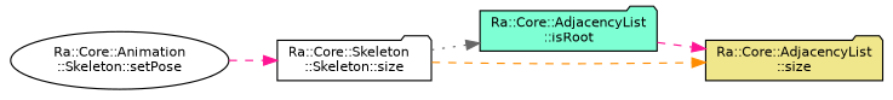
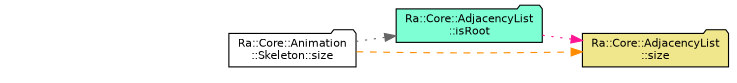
  digraph {
    rankdir=LR
    node [color=black fillcolor=white fontname=Helvetica fontsize=10 shape=folder style=filled]
    edge [color=deeppink fontname=Helvetica fontsize=10 labelfontname=Helvetica labelfontsize=10 style=dashed]
-   n1 [fontcolor=black height=0.2 label="Ra::Core::Animation\l::Skeleton::setPose" shape=ellipse width=0.4]
-   n2 [height=0.2 label="Ra::Core::Skeleton\l::Skeleton::size" width=0.4]
+   n2 [height=0.2 label="Ra::Core::Animation\l::Skeleton::size" width=0.4]
    n3 [fillcolor=aquamarine height=0.2 label="Ra::Core::AdjacencyList\l::isRoot" width=0.4]
    n4 [fillcolor=khaki height=0.2 label="Ra::Core::AdjacencyList\l::size" width=0.4]
-   n1 -> n2
    n2 -> n3 [color=gray40 style=dotted]
    n2 -> n4 [color=darkorange]
-   n3 -> n4
+   n3 -> n4 [style=dotted]
  }
